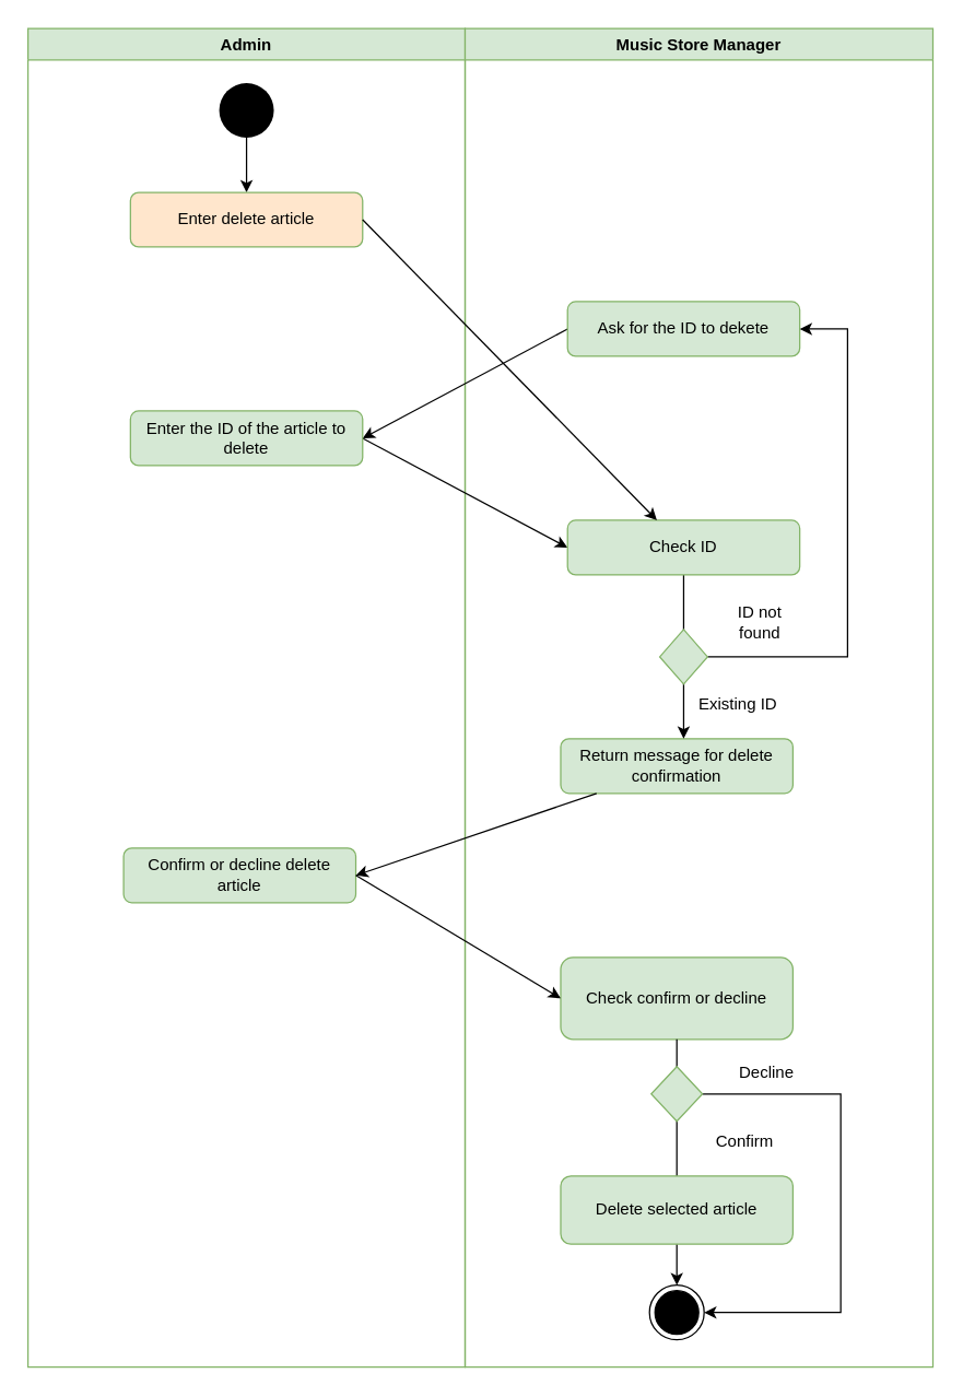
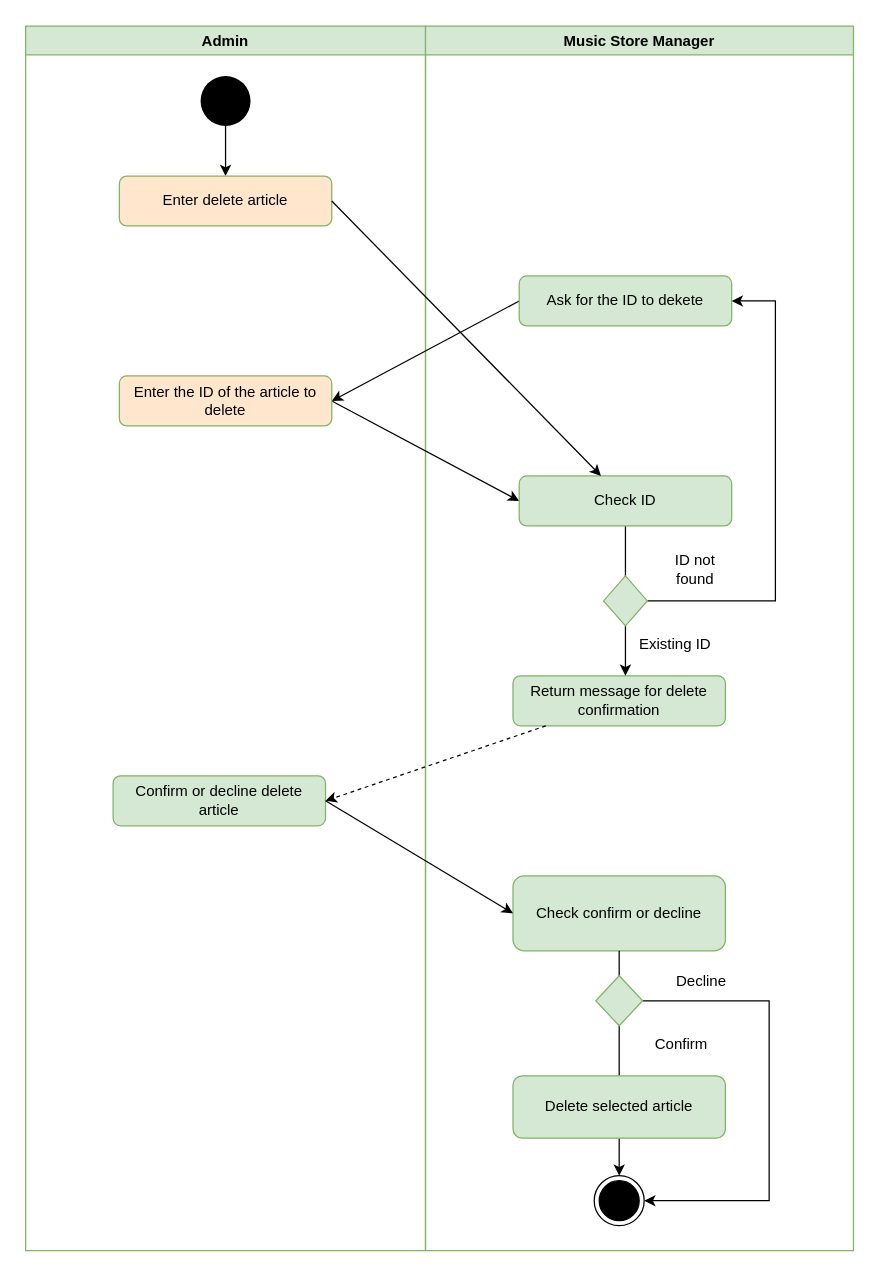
  <mxCell id="0" />
  <mxCell id="1" parent="0" />
  <mxCell id="2" value="Admin" style="swimlane;labelBackgroundColor=none;fillColor=#d5e8d4;strokeColor=#82b366;" vertex="1" parent="1"><mxGeometry x="20" width="320" height="980" as="geometry" y="20" /></mxCell>
  <mxCell id="3" value="" style="ellipse;fillColor=#000000;strokeColor=none;" vertex="1" parent="2"><mxGeometry x="140" y="40" width="40" height="40" as="geometry" /></mxCell>
  <mxCell id="4" value="" style="endArrow=classic;html=1;exitX=0.5;exitY=1;exitDx=0;exitDy=0;entryX=0.5;entryY=0;entryDx=0;entryDy=0;" edge="1" parent="2" source="3"><mxGeometry width="50" height="50" relative="1" as="geometry"><mxPoint x="330" y="160" as="sourcePoint" /><mxPoint x="160" y="120" as="targetPoint" /></mxGeometry></mxCell>
  <mxCell id="5" value="&lt;span style=&quot;color: rgb(0 , 0 , 0) ; font-family: &amp;quot;helvetica&amp;quot; ; font-size: 12px ; font-style: normal ; font-weight: 400 ; letter-spacing: normal ; text-align: center ; text-indent: 0px ; text-transform: none ; word-spacing: 0px ; display: inline ; float: none&quot;&gt;Enter delete article&lt;/span&gt;" style="rounded=1;whiteSpace=wrap;html=1;fillColor=#ffe6cc;strokeColor=#82b366;" vertex="1" parent="2"><mxGeometry x="75" y="120" width="170" height="40" as="geometry" /></mxCell>
  <mxCell id="6" value="Music Store Manager" style="swimlane;startSize=23;fillColor=#d5e8d4;strokeColor=#82b366;" vertex="1" parent="1"><mxGeometry x="340" width="342.5" height="980" as="geometry" y="20" /></mxCell>
  <mxCell id="7" value="ID not found" style="text;html=1;strokeColor=none;fillColor=none;align=center;verticalAlign=middle;whiteSpace=wrap;rounded=0;labelBackgroundColor=none;" vertex="1" parent="6"><mxGeometry x="186.25" y="420" width="60" height="30" as="geometry" /></mxCell>
  <mxCell id="8" value="Existing ID" style="text;html=1;strokeColor=none;fillColor=none;align=center;verticalAlign=middle;whiteSpace=wrap;rounded=0;labelBackgroundColor=none;" vertex="1" parent="6"><mxGeometry x="170" y="480" width="60" height="30" as="geometry" /></mxCell>
  <mxCell id="9" value="Decline" style="text;html=1;strokeColor=none;fillColor=none;align=center;verticalAlign=middle;whiteSpace=wrap;rounded=0;labelBackgroundColor=none;" vertex="1" parent="6"><mxGeometry x="181.25" y="750" width="80" height="30" as="geometry" /></mxCell>
  <mxCell id="10" value="&lt;span style=&quot;color: rgb(0 , 0 , 0) ; font-family: &amp;quot;helvetica&amp;quot; ; font-size: 12px ; font-style: normal ; font-weight: 400 ; letter-spacing: normal ; text-align: center ; text-indent: 0px ; text-transform: none ; word-spacing: 0px ; display: inline ; float: none&quot;&gt;Return message for delete confirmation&lt;/span&gt;" style="rounded=1;whiteSpace=wrap;html=1;fillColor=#d5e8d4;strokeColor=#82b366;" vertex="1" parent="6"><mxGeometry x="70" y="520" width="170" height="40" as="geometry" /></mxCell>
  <mxCell id="11" value="&lt;span style=&quot;color: rgb(0 , 0 , 0) ; font-family: &amp;quot;helvetica&amp;quot; ; font-size: 12px ; font-style: normal ; font-weight: 400 ; letter-spacing: normal ; text-align: center ; text-indent: 0px ; text-transform: none ; word-spacing: 0px ; display: inline ; float: none&quot;&gt;Confirm or decline delete article&lt;/span&gt;" style="rounded=1;whiteSpace=wrap;html=1;fillColor=#d5e8d4;strokeColor=#82b366;" vertex="1" parent="6"><mxGeometry x="-250" y="600" width="170" height="40" as="geometry" /></mxCell>
- <mxCell id="12" style="rounded=0;orthogonalLoop=1;jettySize=auto;html=1;entryX=1;entryY=0.5;entryDx=0;entryDy=0;" edge="1" parent="6" source="10" target="11"><mxGeometry relative="1" as="geometry" /></mxCell>
+ <mxCell id="12" style="rounded=0;orthogonalLoop=1;jettySize=auto;html=1;entryX=1;entryY=0.5;entryDx=0;entryDy=0;dashed=1;" edge="1" parent="6" source="10" target="11"><mxGeometry relative="1" as="geometry" /></mxCell>
  <mxCell id="13" value="&lt;font face=&quot;helvetica&quot;&gt;Check c&lt;/font&gt;&lt;span style=&quot;font-family: helvetica;&quot;&gt;onfirm or decline&lt;/span&gt;" style="rounded=1;whiteSpace=wrap;html=1;fillColor=#d5e8d4;strokeColor=#82b366;" vertex="1" parent="6"><mxGeometry x="70" y="680" width="170" height="60" as="geometry" /></mxCell>
  <mxCell id="14" style="edgeStyle=none;rounded=0;orthogonalLoop=1;jettySize=auto;html=1;entryX=0;entryY=0.5;entryDx=0;entryDy=0;exitX=1;exitY=0.5;exitDx=0;exitDy=0;" edge="1" parent="6" source="11" target="13"><mxGeometry relative="1" as="geometry" /></mxCell>
  <mxCell id="15" value="" style="ellipse;html=1;shape=endState;fillColor=#000000;strokeColor=#000000;" vertex="1" parent="6"><mxGeometry x="135" y="920" width="40" height="40" as="geometry" /></mxCell>
  <mxCell id="16" style="edgeStyle=none;rounded=0;orthogonalLoop=1;jettySize=auto;html=1;entryX=0.5;entryY=0;entryDx=0;entryDy=0;" edge="1" parent="6" source="13" target="15"><mxGeometry relative="1" as="geometry" /></mxCell>
  <mxCell id="17" style="edgeStyle=orthogonalEdgeStyle;rounded=0;orthogonalLoop=1;jettySize=auto;html=1;entryX=1;entryY=0.5;entryDx=0;entryDy=0;" edge="1" parent="6" source="19" target="15"><mxGeometry relative="1" as="geometry"><Array as="points"><mxPoint x="275" y="780" /><mxPoint x="275" y="940" /></Array></mxGeometry></mxCell>
  <mxCell id="18" value="Confirm" style="text;html=1;strokeColor=none;fillColor=none;align=center;verticalAlign=middle;whiteSpace=wrap;rounded=0;labelBackgroundColor=none;" vertex="1" parent="6"><mxGeometry x="165" y="800" width="80" height="30" as="geometry" /></mxCell>
  <mxCell id="19" value="" style="rhombus;whiteSpace=wrap;html=1;labelBackgroundColor=none;fillColor=#d5e8d4;strokeColor=#82b366;" vertex="1" parent="6"><mxGeometry x="136.25" y="760" width="37.5" height="40" as="geometry" /></mxCell>
  <mxCell id="20" value="&lt;font face=&quot;helvetica&quot;&gt;Delete selected article&lt;/font&gt;" style="rounded=1;whiteSpace=wrap;html=1;fillColor=#d5e8d4;strokeColor=#82b366;" vertex="1" parent="6"><mxGeometry x="70" y="840" width="170" height="50" as="geometry" /></mxCell>
  <mxCell id="21" style="edgeStyle=none;rounded=0;orthogonalLoop=1;jettySize=auto;html=1;entryX=1;entryY=0.5;entryDx=0;entryDy=0;exitX=0;exitY=0.5;exitDx=0;exitDy=0;" edge="1" parent="1" source="22" target="24"><mxGeometry relative="1" as="geometry" /></mxCell>
  <mxCell id="22" value="&lt;span style=&quot;color: rgb(0 , 0 , 0) ; font-family: &amp;quot;helvetica&amp;quot; ; font-size: 12px ; font-style: normal ; font-weight: 400 ; letter-spacing: normal ; text-align: center ; text-indent: 0px ; text-transform: none ; word-spacing: 0px ; display: inline ; float: none&quot;&gt;Ask for the ID to dekete&lt;/span&gt;" style="rounded=1;whiteSpace=wrap;html=1;fillColor=#d5e8d4;strokeColor=#82b366;" vertex="1" parent="1"><mxGeometry x="415" y="220" width="170" height="40" as="geometry" /></mxCell>
  <mxCell id="23" style="edgeStyle=none;rounded=0;orthogonalLoop=1;jettySize=auto;html=1;entryX=0;entryY=0.5;entryDx=0;entryDy=0;exitX=1;exitY=0.5;exitDx=0;exitDy=0;" edge="1" parent="1" source="24" target="26"><mxGeometry relative="1" as="geometry" /></mxCell>
- <mxCell id="24" value="&lt;span style=&quot;color: rgb(0 , 0 , 0) ; font-family: &amp;quot;helvetica&amp;quot; ; font-size: 12px ; font-style: normal ; font-weight: 400 ; letter-spacing: normal ; text-align: center ; text-indent: 0px ; text-transform: none ; word-spacing: 0px ; display: inline ; float: none&quot;&gt;Enter the ID of the article to delete&lt;/span&gt;" style="rounded=1;whiteSpace=wrap;html=1;fillColor=#d5e8d4;strokeColor=#82b366;" vertex="1" parent="1"><mxGeometry x="95" y="300" width="170" height="40" as="geometry" /></mxCell>
+ <mxCell id="24" value="&lt;span style=&quot;color: rgb(0 , 0 , 0) ; font-family: &amp;quot;helvetica&amp;quot; ; font-size: 12px ; font-style: normal ; font-weight: 400 ; letter-spacing: normal ; text-align: center ; text-indent: 0px ; text-transform: none ; word-spacing: 0px ; display: inline ; float: none&quot;&gt;Enter the ID of the article to delete&lt;/span&gt;" style="rounded=1;whiteSpace=wrap;html=1;fillColor=#ffe6cc;strokeColor=#82b366;" vertex="1" parent="1"><mxGeometry x="95" y="300" width="170" height="40" as="geometry" /></mxCell>
  <mxCell id="25" style="edgeStyle=none;rounded=0;orthogonalLoop=1;jettySize=auto;html=1;entryX=0.5;entryY=0;entryDx=0;entryDy=0;" edge="1" parent="1" source="26"><mxGeometry relative="1" as="geometry"><mxPoint x="500" y="540" as="targetPoint" /></mxGeometry></mxCell>
  <mxCell id="26" value="&lt;span style=&quot;color: rgb(0 , 0 , 0) ; font-family: &amp;quot;helvetica&amp;quot; ; font-size: 12px ; font-style: normal ; font-weight: 400 ; letter-spacing: normal ; text-align: center ; text-indent: 0px ; text-transform: none ; word-spacing: 0px ; display: inline ; float: none&quot;&gt;Check ID&lt;/span&gt;" style="rounded=1;whiteSpace=wrap;html=1;fillColor=#d5e8d4;strokeColor=#82b366;" vertex="1" parent="1"><mxGeometry x="415" y="380" width="170" height="40" as="geometry" /></mxCell>
  <mxCell id="27" style="edgeStyle=orthogonalEdgeStyle;rounded=0;orthogonalLoop=1;jettySize=auto;html=1;entryX=1;entryY=0.5;entryDx=0;entryDy=0;" edge="1" parent="1" source="28" target="22"><mxGeometry relative="1" as="geometry"><Array as="points"><mxPoint x="620" y="480" /><mxPoint x="620" y="240" /></Array></mxGeometry></mxCell>
  <mxCell id="28" value="" style="rhombus;whiteSpace=wrap;html=1;labelBackgroundColor=none;fillColor=#d5e8d4;strokeColor=#82b366;" vertex="1" parent="1"><mxGeometry x="482.5" y="460" width="35" height="40" as="geometry" /></mxCell>
  <mxCell id="29" style="rounded=0;orthogonalLoop=1;jettySize=auto;html=1;entryX=1;entryY=0.5;entryDx=0;entryDy=0;exitX=0;exitY=0.5;exitDx=0;exitDy=0;" edge="1" parent="1"><mxGeometry relative="1" as="geometry"><mxPoint x="265" y="640" as="targetPoint" /></mxGeometry></mxCell>
  <mxCell id="30" style="rounded=0;orthogonalLoop=1;jettySize=auto;html=1;exitX=1;exitY=0.5;exitDx=0;exitDy=0;" edge="1" parent="1" source="5" target="26"><mxGeometry relative="1" as="geometry" /></mxCell>
